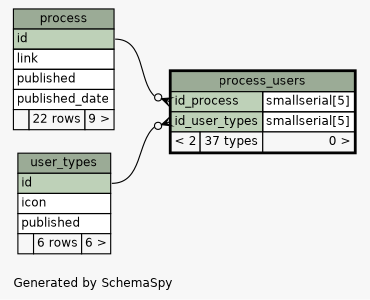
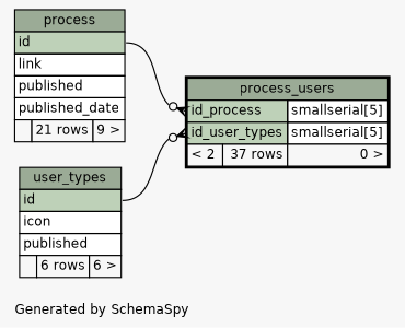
  digraph {
    bgcolor="#f7f7f7"
    fontname=Helvetica
    fontsize=11
    label="\nGenerated by SchemaSpy"
    labeljust=l
    nodesep=0.18
    rankdir=RL
    ranksep=0.46
    node [fontname=Helvetica fontsize=11 shape=plaintext]
    edge [arrowhead=none arrowsize=0.8 arrowtail=crowodot dir=back headport="id:e"]
-   n1 [label=<     <TABLE BORDER="2" CELLBORDER="1" CELLSPACING="0" BGCOLOR="#ffffff">       <TR><TD COLSPAN="3" BGCOLOR="#9bab96" ALIGN="CENTER">process_users</TD></TR>       <TR><TD PORT="id_process" COLSPAN="2" BGCOLOR="#bed1b8" ALIGN="LEFT">id_process</TD><TD PORT="id_process.type" ALIGN="LEFT">smallserial[5]</TD></TR>       <TR><TD PORT="id_user_types" COLSPAN="2" BGCOLOR="#bed1b8" ALIGN="LEFT">id_user_types</TD><TD PORT="id_user_types.type" ALIGN="LEFT">smallserial[5]</TD></TR>       <TR><TD ALIGN="LEFT" BGCOLOR="#f7f7f7">&lt; 2</TD><TD ALIGN="RIGHT" BGCOLOR="#f7f7f7">37 types</TD><TD ALIGN="RIGHT" BGCOLOR="#f7f7f7">0 &gt;</TD></TR>     </TABLE>>]
-   n2 [label=<     <TABLE BORDER="0" CELLBORDER="1" CELLSPACING="0" BGCOLOR="#ffffff">       <TR><TD COLSPAN="3" BGCOLOR="#9bab96" ALIGN="CENTER">process</TD></TR>       <TR><TD PORT="id" COLSPAN="3" BGCOLOR="#bed1b8" ALIGN="LEFT">id</TD></TR>       <TR><TD PORT="link" COLSPAN="3" ALIGN="LEFT">link</TD></TR>       <TR><TD PORT="published" COLSPAN="3" ALIGN="LEFT">published</TD></TR>       <TR><TD PORT="published_date" COLSPAN="3" ALIGN="LEFT">published_date</TD></TR>       <TR><TD ALIGN="LEFT" BGCOLOR="#f7f7f7">  </TD><TD ALIGN="RIGHT" BGCOLOR="#f7f7f7">22 rows</TD><TD ALIGN="RIGHT" BGCOLOR="#f7f7f7">9 &gt;</TD></TR>     </TABLE>>]
+   n1 [label=<     <TABLE BORDER="2" CELLBORDER="1" CELLSPACING="0" BGCOLOR="#ffffff">       <TR><TD COLSPAN="3" BGCOLOR="#9bab96" ALIGN="CENTER">process_users</TD></TR>       <TR><TD PORT="id_process" COLSPAN="2" BGCOLOR="#bed1b8" ALIGN="LEFT">id_process</TD><TD PORT="id_process.type" ALIGN="LEFT">smallserial[5]</TD></TR>       <TR><TD PORT="id_user_types" COLSPAN="2" BGCOLOR="#bed1b8" ALIGN="LEFT">id_user_types</TD><TD PORT="id_user_types.type" ALIGN="LEFT">smallserial[5]</TD></TR>       <TR><TD ALIGN="LEFT" BGCOLOR="#f7f7f7">&lt; 2</TD><TD ALIGN="RIGHT" BGCOLOR="#f7f7f7">37 rows</TD><TD ALIGN="RIGHT" BGCOLOR="#f7f7f7">0 &gt;</TD></TR>     </TABLE>>]
+   n2 [label=<     <TABLE BORDER="0" CELLBORDER="1" CELLSPACING="0" BGCOLOR="#ffffff">       <TR><TD COLSPAN="3" BGCOLOR="#9bab96" ALIGN="CENTER">process</TD></TR>       <TR><TD PORT="id" COLSPAN="3" BGCOLOR="#bed1b8" ALIGN="LEFT">id</TD></TR>       <TR><TD PORT="link" COLSPAN="3" ALIGN="LEFT">link</TD></TR>       <TR><TD PORT="published" COLSPAN="3" ALIGN="LEFT">published</TD></TR>       <TR><TD PORT="published_date" COLSPAN="3" ALIGN="LEFT">published_date</TD></TR>       <TR><TD ALIGN="LEFT" BGCOLOR="#f7f7f7">  </TD><TD ALIGN="RIGHT" BGCOLOR="#f7f7f7">21 rows</TD><TD ALIGN="RIGHT" BGCOLOR="#f7f7f7">9 &gt;</TD></TR>     </TABLE>>]
    n3 [label=<     <TABLE BORDER="0" CELLBORDER="1" CELLSPACING="0" BGCOLOR="#ffffff">       <TR><TD COLSPAN="3" BGCOLOR="#9bab96" ALIGN="CENTER">user_types</TD></TR>       <TR><TD PORT="id" COLSPAN="3" BGCOLOR="#bed1b8" ALIGN="LEFT">id</TD></TR>       <TR><TD PORT="icon" COLSPAN="3" ALIGN="LEFT">icon</TD></TR>       <TR><TD PORT="published" COLSPAN="3" ALIGN="LEFT">published</TD></TR>       <TR><TD ALIGN="LEFT" BGCOLOR="#f7f7f7">  </TD><TD ALIGN="RIGHT" BGCOLOR="#f7f7f7">6 rows</TD><TD ALIGN="RIGHT" BGCOLOR="#f7f7f7">6 &gt;</TD></TR>     </TABLE>>]
    n1 -> n2 [tailport="id_process:w"]
    n1 -> n3 [tailport="id_user_types:w"]
  }
